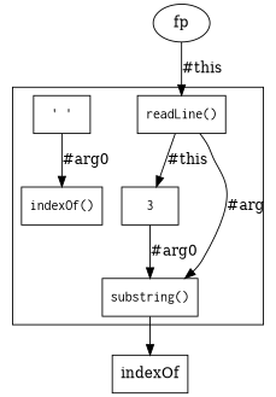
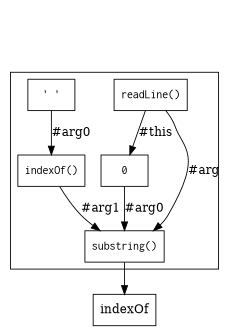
  digraph {
    node [fontname=courier shape=box]
    n1 [label="readLine()"]
    n2 [label="' '"]
    n3 [label="indexOf()"]
-   n4 [label=3]
+   n4 [label=0]
    n5 [label="substring()"]
    n6 [label=indexOf fontname=""]
-   n7 [label=fp fontname="" shape=""]
    subgraph cluster_1 {
      n1
      n2
      n3
      n4
      n5
    }
    n1 -> n4 [label="#this"]
    n1 -> n5 [label="#arg"]
    n2 -> n3 [label="#arg0"]
+   n3 -> n5 [label="#arg1"]
    n4 -> n5 [label="#arg0"]
    n5 -> n6
-   n7 -> n1 [label="#this"]
  }
